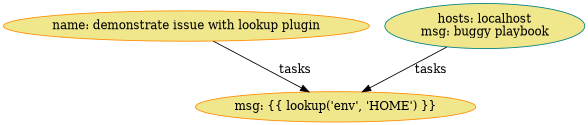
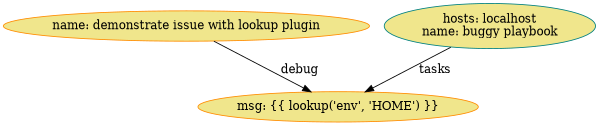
  digraph {
    node [color=darkorange fillcolor=khaki style=filled]
    n1 [label="msg: {{ lookup('env', 'HOME') }}\n"]
    n2 [label="name: demonstrate issue with lookup plugin\n"]
-   n3 [color=teal label="hosts: localhost\nmsg: buggy playbook\n"]
-   n2 -> n1 [label=tasks]
+   n3 [color=teal label="hosts: localhost\nname: buggy playbook\n"]
+   n2 -> n1 [label=debug]
    n3 -> n1 [label=tasks]
  }
